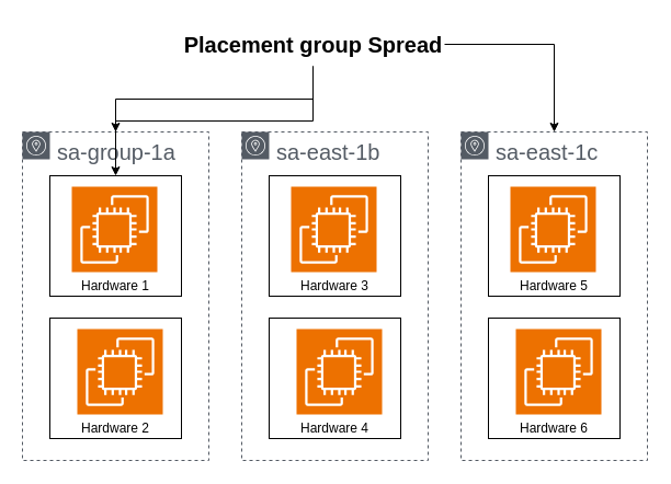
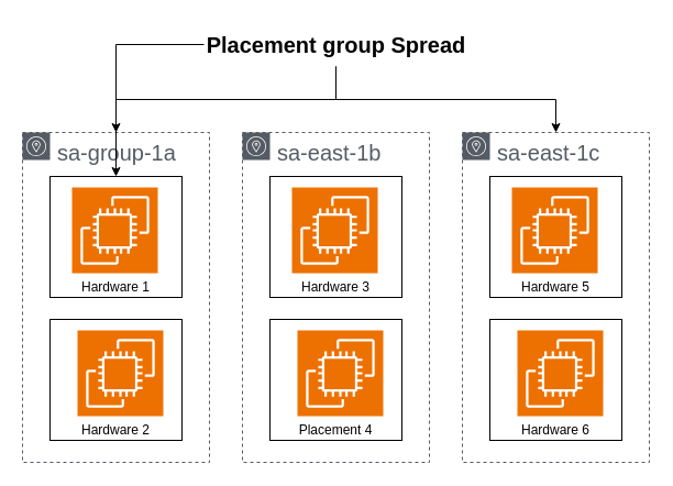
  <mxCell id="0" />
  <mxCell id="1" parent="0" />
  <mxCell id="2" value="&lt;span style=&quot;font-size: 20px;&quot;&gt;sa-group-1a&lt;/span&gt;" style="sketch=0;outlineConnect=0;gradientColor=none;html=1;whiteSpace=wrap;fontSize=12;fontStyle=0;shape=mxgraph.aws4.group;grIcon=mxgraph.aws4.group_availability_zone;strokeColor=#545B64;fillColor=none;verticalAlign=top;align=left;spacingLeft=30;fontColor=#545B64;dashed=1;" vertex="1" parent="1"><mxGeometry x="20" y="120" width="170" height="300" as="geometry" /></mxCell>
  <mxCell id="3" value="Hardware 2" style="rounded=0;whiteSpace=wrap;html=1;verticalAlign=bottom;" vertex="1" parent="1"><mxGeometry x="45" y="290" width="120" height="110" as="geometry" /></mxCell>
  <mxCell id="4" value="Hardware 1" style="rounded=0;whiteSpace=wrap;html=1;verticalAlign=bottom;" vertex="1" parent="1"><mxGeometry x="45" y="160" width="120" height="110" as="geometry" /></mxCell>
  <mxCell id="5" value="" style="sketch=0;points=[[0,0,0],[0.25,0,0],[0.5,0,0],[0.75,0,0],[1,0,0],[0,1,0],[0.25,1,0],[0.5,1,0],[0.75,1,0],[1,1,0],[0,0.25,0],[0,0.5,0],[0,0.75,0],[1,0.25,0],[1,0.5,0],[1,0.75,0]];outlineConnect=0;fontColor=#232F3E;fillColor=#ED7100;strokeColor=#ffffff;dashed=0;verticalLabelPosition=bottom;verticalAlign=top;align=center;html=1;fontSize=12;fontStyle=0;aspect=fixed;shape=mxgraph.aws4.resourceIcon;resIcon=mxgraph.aws4.ec2;" vertex="1" parent="1"><mxGeometry x="65" y="170" width="78" height="78" as="geometry" /></mxCell>
  <mxCell id="6" value="" style="sketch=0;points=[[0,0,0],[0.25,0,0],[0.5,0,0],[0.75,0,0],[1,0,0],[0,1,0],[0.25,1,0],[0.5,1,0],[0.75,1,0],[1,1,0],[0,0.25,0],[0,0.5,0],[0,0.75,0],[1,0.25,0],[1,0.5,0],[1,0.75,0]];outlineConnect=0;fontColor=#232F3E;fillColor=#ED7100;strokeColor=#ffffff;dashed=0;verticalLabelPosition=bottom;verticalAlign=top;align=center;html=1;fontSize=12;fontStyle=0;aspect=fixed;shape=mxgraph.aws4.resourceIcon;resIcon=mxgraph.aws4.ec2;" vertex="1" parent="1"><mxGeometry x="70" y="300" width="78" height="78" as="geometry" /></mxCell>
  <mxCell id="7" style="edgeStyle=orthogonalEdgeStyle;rounded=0;orthogonalLoop=1;jettySize=auto;html=1;" edge="1" parent="1" source="10" target="2"><mxGeometry relative="1" as="geometry" /></mxCell>
  <mxCell id="8" style="edgeStyle=orthogonalEdgeStyle;rounded=0;orthogonalLoop=1;jettySize=auto;html=1;" edge="1" parent="1" source="10" target="4"><mxGeometry relative="1" as="geometry" /></mxCell>
  <mxCell id="9" style="edgeStyle=orthogonalEdgeStyle;rounded=0;orthogonalLoop=1;jettySize=auto;html=1;" edge="1" parent="1" source="10" target="16"><mxGeometry relative="1" as="geometry" /></mxCell>
- <mxCell id="10" value="Placement group Spread" style="text;html=1;align=center;verticalAlign=middle;resizable=0;points=[];autosize=1;strokeColor=none;fillColor=none;fontSize=20;fontStyle=1" vertex="1" parent="1"><mxGeometry x="165" y="20" width="240" height="40" as="geometry" /></mxCell>
+ <mxCell id="10" value="Placement group Spread" style="text;html=1;align=center;verticalAlign=middle;resizable=0;points=[];autosize=1;strokeColor=none;fillColor=none;fontSize=20;fontStyle=1" vertex="1" parent="1"><mxGeometry x="185" y="20" width="240" height="40" as="geometry" /></mxCell>
  <mxCell id="11" value="&lt;span style=&quot;font-size: 20px;&quot;&gt;sa-east-1b&lt;/span&gt;" style="sketch=0;outlineConnect=0;gradientColor=none;html=1;whiteSpace=wrap;fontSize=12;fontStyle=0;shape=mxgraph.aws4.group;grIcon=mxgraph.aws4.group_availability_zone;strokeColor=#545B64;fillColor=none;verticalAlign=top;align=left;spacingLeft=30;fontColor=#545B64;dashed=1;" vertex="1" parent="1"><mxGeometry x="220" y="120" width="170" height="300" as="geometry" /></mxCell>
- <mxCell id="12" value="Hardware 4" style="rounded=0;whiteSpace=wrap;html=1;verticalAlign=bottom;" vertex="1" parent="1"><mxGeometry x="245" y="290" width="120" height="110" as="geometry" /></mxCell>
+ <mxCell id="12" value="Placement 4" style="rounded=0;whiteSpace=wrap;html=1;verticalAlign=bottom;" vertex="1" parent="1"><mxGeometry x="245" y="290" width="120" height="110" as="geometry" /></mxCell>
  <mxCell id="13" value="Hardware 3" style="rounded=0;whiteSpace=wrap;html=1;verticalAlign=bottom;" vertex="1" parent="1"><mxGeometry x="245" y="160" width="120" height="110" as="geometry" /></mxCell>
  <mxCell id="14" value="" style="sketch=0;points=[[0,0,0],[0.25,0,0],[0.5,0,0],[0.75,0,0],[1,0,0],[0,1,0],[0.25,1,0],[0.5,1,0],[0.75,1,0],[1,1,0],[0,0.25,0],[0,0.5,0],[0,0.75,0],[1,0.25,0],[1,0.5,0],[1,0.75,0]];outlineConnect=0;fontColor=#232F3E;fillColor=#ED7100;strokeColor=#ffffff;dashed=0;verticalLabelPosition=bottom;verticalAlign=top;align=center;html=1;fontSize=12;fontStyle=0;aspect=fixed;shape=mxgraph.aws4.resourceIcon;resIcon=mxgraph.aws4.ec2;" vertex="1" parent="1"><mxGeometry x="265" y="170" width="78" height="78" as="geometry" /></mxCell>
  <mxCell id="15" value="" style="sketch=0;points=[[0,0,0],[0.25,0,0],[0.5,0,0],[0.75,0,0],[1,0,0],[0,1,0],[0.25,1,0],[0.5,1,0],[0.75,1,0],[1,1,0],[0,0.25,0],[0,0.5,0],[0,0.75,0],[1,0.25,0],[1,0.5,0],[1,0.75,0]];outlineConnect=0;fontColor=#232F3E;fillColor=#ED7100;strokeColor=#ffffff;dashed=0;verticalLabelPosition=bottom;verticalAlign=top;align=center;html=1;fontSize=12;fontStyle=0;aspect=fixed;shape=mxgraph.aws4.resourceIcon;resIcon=mxgraph.aws4.ec2;" vertex="1" parent="1"><mxGeometry x="270" y="300" width="78" height="78" as="geometry" /></mxCell>
  <mxCell id="16" value="&lt;span style=&quot;font-size: 20px;&quot;&gt;sa-east-1c&lt;/span&gt;" style="sketch=0;outlineConnect=0;gradientColor=none;html=1;whiteSpace=wrap;fontSize=12;fontStyle=0;shape=mxgraph.aws4.group;grIcon=mxgraph.aws4.group_availability_zone;strokeColor=#545B64;fillColor=none;verticalAlign=top;align=left;spacingLeft=30;fontColor=#545B64;dashed=1;" vertex="1" parent="1"><mxGeometry x="420" y="120" width="170" height="300" as="geometry" /></mxCell>
  <mxCell id="17" value="Hardware 6" style="rounded=0;whiteSpace=wrap;html=1;verticalAlign=bottom;" vertex="1" parent="1"><mxGeometry x="445" y="290" width="120" height="110" as="geometry" /></mxCell>
  <mxCell id="18" value="Hardware 5" style="rounded=0;whiteSpace=wrap;html=1;verticalAlign=bottom;" vertex="1" parent="1"><mxGeometry x="445" y="160" width="120" height="110" as="geometry" /></mxCell>
  <mxCell id="19" value="" style="sketch=0;points=[[0,0,0],[0.25,0,0],[0.5,0,0],[0.75,0,0],[1,0,0],[0,1,0],[0.25,1,0],[0.5,1,0],[0.75,1,0],[1,1,0],[0,0.25,0],[0,0.5,0],[0,0.75,0],[1,0.25,0],[1,0.5,0],[1,0.75,0]];outlineConnect=0;fontColor=#232F3E;fillColor=#ED7100;strokeColor=#ffffff;dashed=0;verticalLabelPosition=bottom;verticalAlign=top;align=center;html=1;fontSize=12;fontStyle=0;aspect=fixed;shape=mxgraph.aws4.resourceIcon;resIcon=mxgraph.aws4.ec2;" vertex="1" parent="1"><mxGeometry x="465" y="170" width="78" height="78" as="geometry" /></mxCell>
  <mxCell id="20" value="" style="sketch=0;points=[[0,0,0],[0.25,0,0],[0.5,0,0],[0.75,0,0],[1,0,0],[0,1,0],[0.25,1,0],[0.5,1,0],[0.75,1,0],[1,1,0],[0,0.25,0],[0,0.5,0],[0,0.75,0],[1,0.25,0],[1,0.5,0],[1,0.75,0]];outlineConnect=0;fontColor=#232F3E;fillColor=#ED7100;strokeColor=#ffffff;dashed=0;verticalLabelPosition=bottom;verticalAlign=top;align=center;html=1;fontSize=12;fontStyle=0;aspect=fixed;shape=mxgraph.aws4.resourceIcon;resIcon=mxgraph.aws4.ec2;" vertex="1" parent="1"><mxGeometry x="470" y="300" width="78" height="78" as="geometry" /></mxCell>
